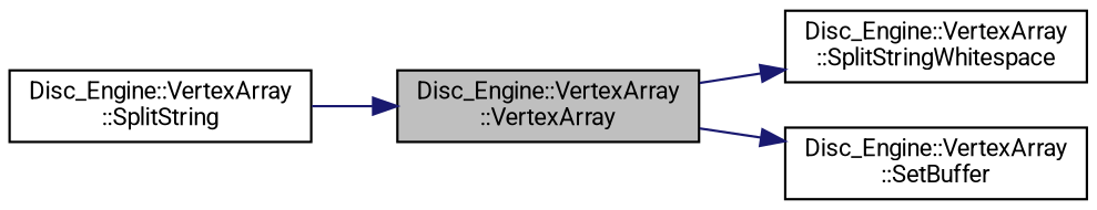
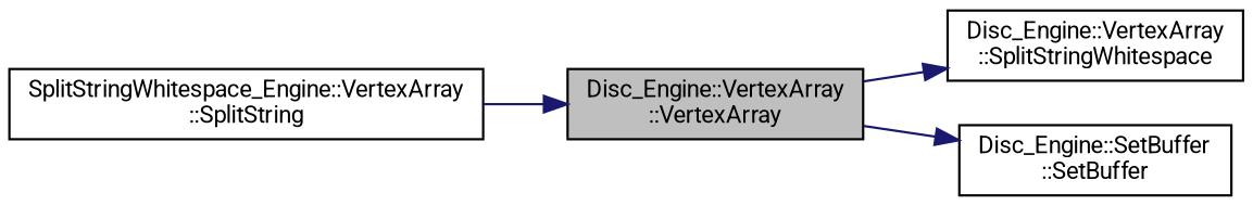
  digraph {
    fontname=Roboto
    rankdir=LR
    node [color=black fillcolor=white fontname=Roboto fontsize=10 shape=record style=filled]
    edge [color=midnightblue fontname=Roboto fontsize=10 labelfontname=Helvetica labelfontsize=10 style=solid]
    n1 [fillcolor=grey75 fontcolor=black height=0.2 label="Disc_Engine::VertexArray\l::VertexArray" width=0.4]
    n2 [height=0.2 label="Disc_Engine::VertexArray\l::SplitStringWhitespace" width=0.4]
-   n3 [height=0.2 label="Disc_Engine::VertexArray\l::SetBuffer" width=0.4]
-   n4 [height=0.2 label="Disc_Engine::VertexArray\l::SplitString" width=0.4]
+   n3 [height=0.2 label="Disc_Engine::SetBuffer\l::SetBuffer" width=0.4]
+   n4 [height=0.2 label="SplitStringWhitespace_Engine::VertexArray\l::SplitString" width=0.4]
    n1 -> n2
    n1 -> n3
    n4 -> n1
  }
